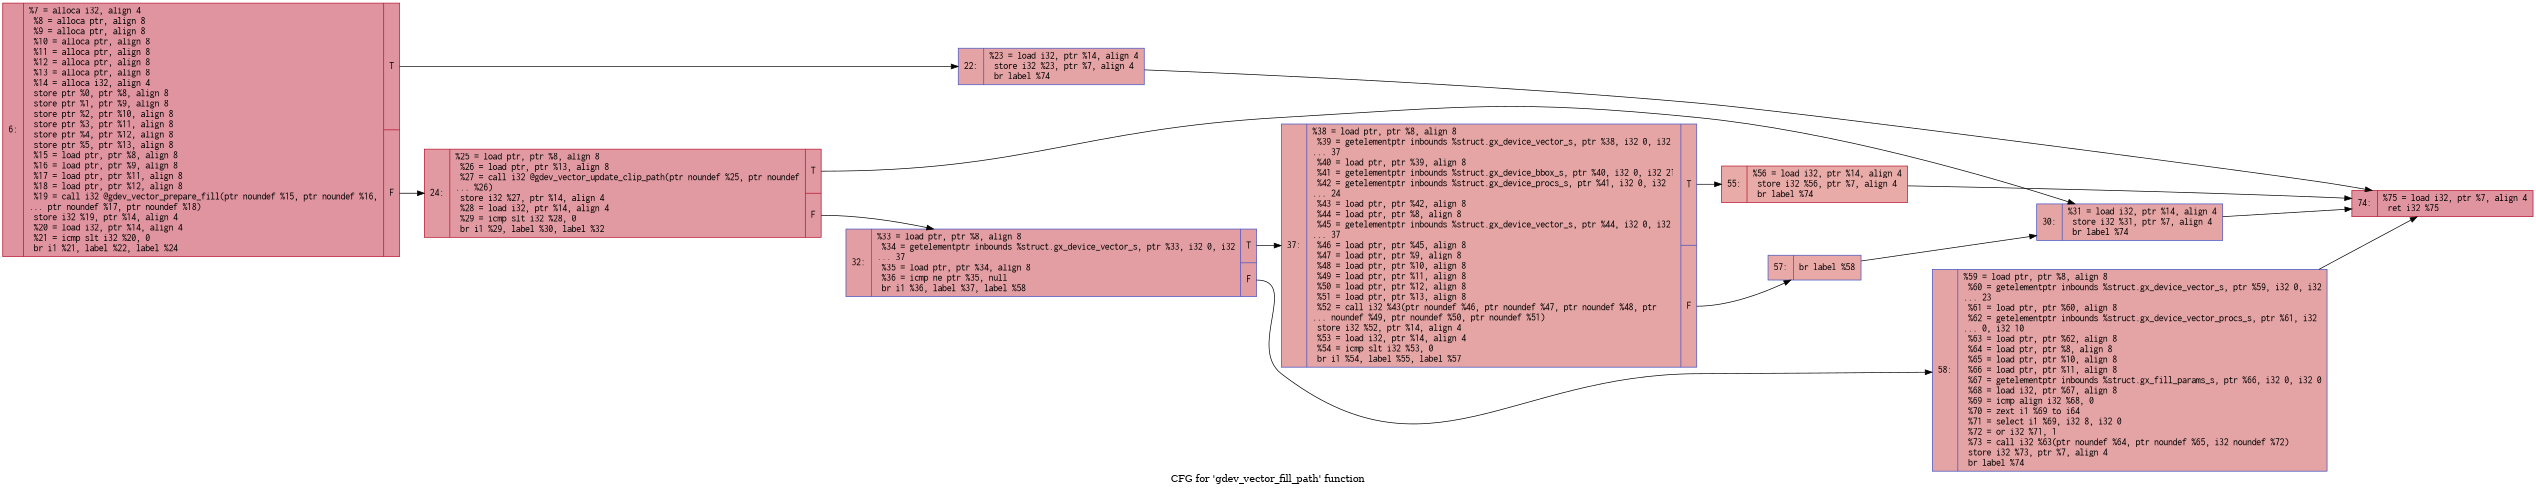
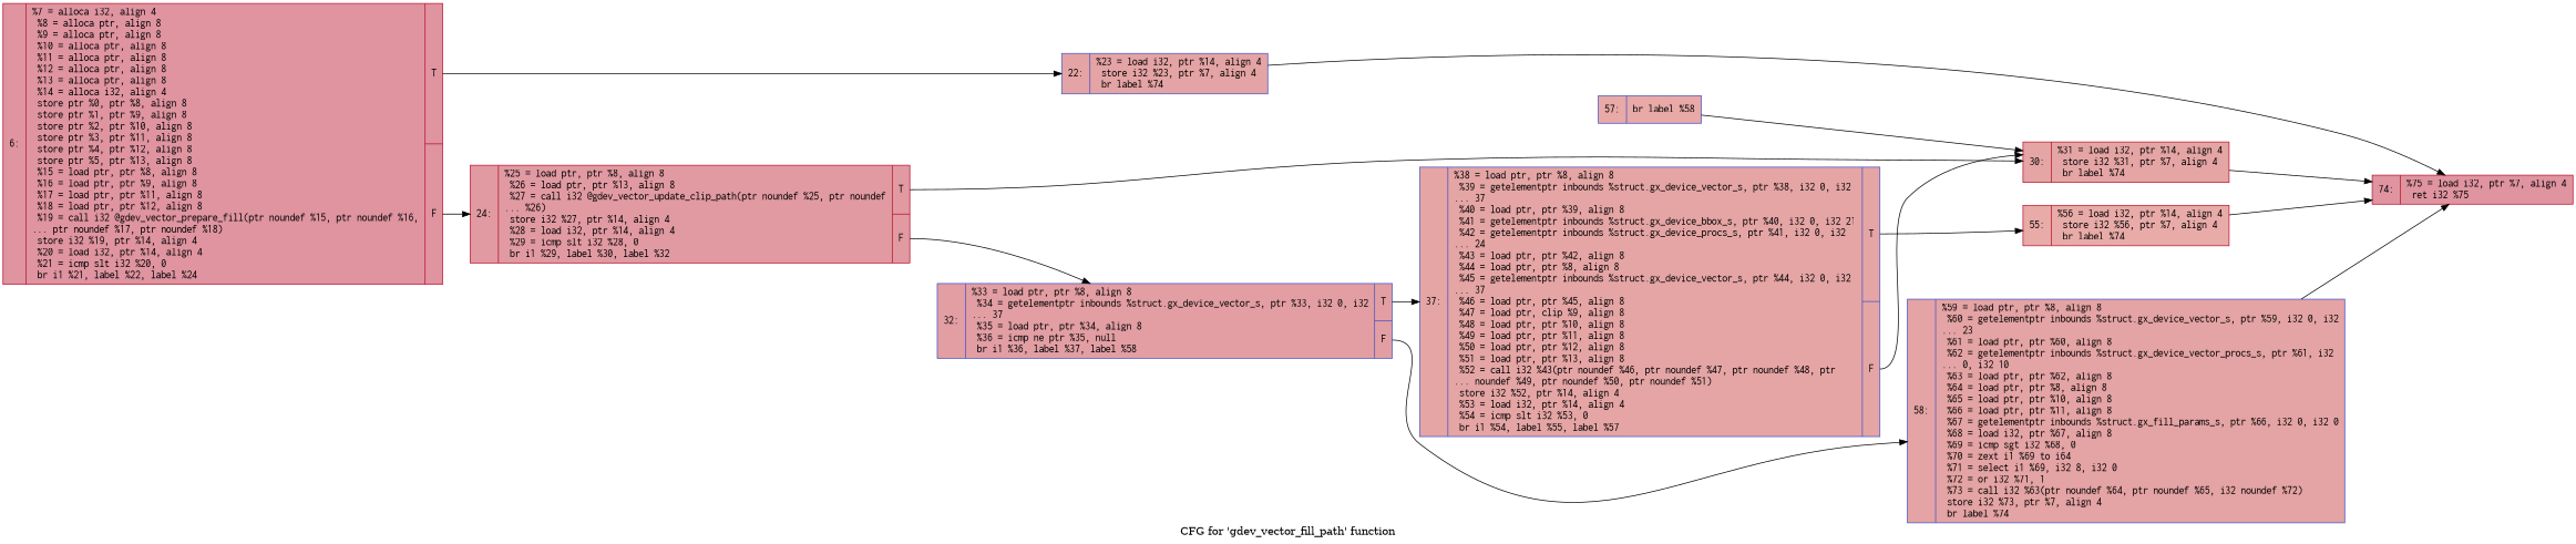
  digraph {
    label="CFG for 'gdev_vector_fill_path' function"
    rankdir=LR
    node [color="#3d50c3ff" fillcolor="#b70d2870" fontname=Courier shape=record style=filled]
    n1 [color="#b70d28ff" label="{6:\l|  %7 = alloca i32, align 4\l  %8 = alloca ptr, align 8\l  %9 = alloca ptr, align 8\l  %10 = alloca ptr, align 8\l  %11 = alloca ptr, align 8\l  %12 = alloca ptr, align 8\l  %13 = alloca ptr, align 8\l  %14 = alloca i32, align 4\l  store ptr %0, ptr %8, align 8\l  store ptr %1, ptr %9, align 8\l  store ptr %2, ptr %10, align 8\l  store ptr %3, ptr %11, align 8\l  store ptr %4, ptr %12, align 8\l  store ptr %5, ptr %13, align 8\l  %15 = load ptr, ptr %8, align 8\l  %16 = load ptr, ptr %9, align 8\l  %17 = load ptr, ptr %11, align 8\l  %18 = load ptr, ptr %12, align 8\l  %19 = call i32 @gdev_vector_prepare_fill(ptr noundef %15, ptr noundef %16,\l... ptr noundef %17, ptr noundef %18)\l  store i32 %19, ptr %14, align 4\l  %20 = load i32, ptr %14, align 4\l  %21 = icmp slt i32 %20, 0\l  br i1 %21, label %22, label %24\l|{<s0>T|<s1>F}}"]
    n2 [fillcolor="#c32e3170" label="{22:\l|  %23 = load i32, ptr %14, align 4\l  store i32 %23, ptr %7, align 4\l  br label %74\l}"]
    n3 [color="#b70d28ff" fillcolor="#bb1b2c70" label="{24:\l|  %25 = load ptr, ptr %8, align 8\l  %26 = load ptr, ptr %13, align 8\l  %27 = call i32 @gdev_vector_update_clip_path(ptr noundef %25, ptr noundef\l... %26)\l  store i32 %27, ptr %14, align 4\l  %28 = load i32, ptr %14, align 4\l  %29 = icmp slt i32 %28, 0\l  br i1 %29, label %30, label %32\l|{<s0>T|<s1>F}}"]
    n4 [color="#b70d28ff" label="{74:\l|  %75 = load i32, ptr %7, align 4\l  ret i32 %75\l}"]
-   n5 [fillcolor="#c5333470" label="{30:\l|  %31 = load i32, ptr %14, align 4\l  store i32 %31, ptr %7, align 4\l  br label %74\l}"]
+   n5 [color="#b70d28ff" fillcolor="#c5333470" label="{30:\l|  %31 = load i32, ptr %14, align 4\l  store i32 %31, ptr %7, align 4\l  br label %74\l}"]
    n6 [fillcolor="#be242e70" label="{32:\l|  %33 = load ptr, ptr %8, align 8\l  %34 = getelementptr inbounds %struct.gx_device_vector_s, ptr %33, i32 0, i32\l... 37\l  %35 = load ptr, ptr %34, align 8\l  %36 = icmp ne ptr %35, null\l  br i1 %36, label %37, label %58\l|{<s0>T|<s1>F}}"]
-   n7 [fillcolor="#c5333470" label="{37:\l|  %38 = load ptr, ptr %8, align 8\l  %39 = getelementptr inbounds %struct.gx_device_vector_s, ptr %38, i32 0, i32\l... 37\l  %40 = load ptr, ptr %39, align 8\l  %41 = getelementptr inbounds %struct.gx_device_bbox_s, ptr %40, i32 0, i32 21\l  %42 = getelementptr inbounds %struct.gx_device_procs_s, ptr %41, i32 0, i32\l... 24\l  %43 = load ptr, ptr %42, align 8\l  %44 = load ptr, ptr %8, align 8\l  %45 = getelementptr inbounds %struct.gx_device_vector_s, ptr %44, i32 0, i32\l... 37\l  %46 = load ptr, ptr %45, align 8\l  %47 = load ptr, ptr %9, align 8\l  %48 = load ptr, ptr %10, align 8\l  %49 = load ptr, ptr %11, align 8\l  %50 = load ptr, ptr %12, align 8\l  %51 = load ptr, ptr %13, align 8\l  %52 = call i32 %43(ptr noundef %46, ptr noundef %47, ptr noundef %48, ptr\l... noundef %49, ptr noundef %50, ptr noundef %51)\l  store i32 %52, ptr %14, align 4\l  %53 = load i32, ptr %14, align 4\l  %54 = icmp slt i32 %53, 0\l  br i1 %54, label %55, label %57\l|{<s0>T|<s1>F}}"]
-   n8 [fillcolor="#c32e3170" label="{58:\l|  %59 = load ptr, ptr %8, align 8\l  %60 = getelementptr inbounds %struct.gx_device_vector_s, ptr %59, i32 0, i32\l... 23\l  %61 = load ptr, ptr %60, align 8\l  %62 = getelementptr inbounds %struct.gx_device_vector_procs_s, ptr %61, i32\l... 0, i32 10\l  %63 = load ptr, ptr %62, align 8\l  %64 = load ptr, ptr %8, align 8\l  %65 = load ptr, ptr %10, align 8\l  %66 = load ptr, ptr %11, align 8\l  %67 = getelementptr inbounds %struct.gx_fill_params_s, ptr %66, i32 0, i32 0\l  %68 = load i32, ptr %67, align 8\l  %69 = icmp align i32 %68, 0\l  %70 = zext i1 %69 to i64\l  %71 = select i1 %69, i32 8, i32 0\l  %72 = or i32 %71, 1\l  %73 = call i32 %63(ptr noundef %64, ptr noundef %65, i32 noundef %72)\l  store i32 %73, ptr %7, align 4\l  br label %74\l}"]
+   n7 [fillcolor="#c5333470" label="{37:\l|  %38 = load ptr, ptr %8, align 8\l  %39 = getelementptr inbounds %struct.gx_device_vector_s, ptr %38, i32 0, i32\l... 37\l  %40 = load ptr, ptr %39, align 8\l  %41 = getelementptr inbounds %struct.gx_device_bbox_s, ptr %40, i32 0, i32 21\l  %42 = getelementptr inbounds %struct.gx_device_procs_s, ptr %41, i32 0, i32\l... 24\l  %43 = load ptr, ptr %42, align 8\l  %44 = load ptr, ptr %8, align 8\l  %45 = getelementptr inbounds %struct.gx_device_vector_s, ptr %44, i32 0, i32\l... 37\l  %46 = load ptr, ptr %45, align 8\l  %47 = load ptr, clip %9, align 8\l  %48 = load ptr, ptr %10, align 8\l  %49 = load ptr, ptr %11, align 8\l  %50 = load ptr, ptr %12, align 8\l  %51 = load ptr, ptr %13, align 8\l  %52 = call i32 %43(ptr noundef %46, ptr noundef %47, ptr noundef %48, ptr\l... noundef %49, ptr noundef %50, ptr noundef %51)\l  store i32 %52, ptr %14, align 4\l  %53 = load i32, ptr %14, align 4\l  %54 = icmp slt i32 %53, 0\l  br i1 %54, label %55, label %57\l|{<s0>T|<s1>F}}"]
+   n8 [fillcolor="#c32e3170" label="{58:\l|  %59 = load ptr, ptr %8, align 8\l  %60 = getelementptr inbounds %struct.gx_device_vector_s, ptr %59, i32 0, i32\l... 23\l  %61 = load ptr, ptr %60, align 8\l  %62 = getelementptr inbounds %struct.gx_device_vector_procs_s, ptr %61, i32\l... 0, i32 10\l  %63 = load ptr, ptr %62, align 8\l  %64 = load ptr, ptr %8, align 8\l  %65 = load ptr, ptr %10, align 8\l  %66 = load ptr, ptr %11, align 8\l  %67 = getelementptr inbounds %struct.gx_fill_params_s, ptr %66, i32 0, i32 0\l  %68 = load i32, ptr %67, align 8\l  %69 = icmp sgt i32 %68, 0\l  %70 = zext i1 %69 to i64\l  %71 = select i1 %69, i32 8, i32 0\l  %72 = or i32 %71, 1\l  %73 = call i32 %63(ptr noundef %64, ptr noundef %65, i32 noundef %72)\l  store i32 %73, ptr %7, align 4\l  br label %74\l}"]
    n9 [color="#b70d28ff" fillcolor="#cc403a70" label="{55:\l|  %56 = load i32, ptr %14, align 4\l  store i32 %56, ptr %7, align 4\l  br label %74\l}"]
    n10 [fillcolor="#ca3b3770" label="{57:\l|  br label %58\l}"]
    n1 -> n2 [tailport=s0]
    n1 -> n3 [tailport=s1]
    n2 -> n4
    n3 -> n5 [tailport=s0]
    n3 -> n6 [tailport=s1]
    n5 -> n4
    n6 -> n7 [tailport=s0]
    n6 -> n8 [tailport=s1]
    n7 -> n9 [tailport=s0]
-   n7 -> n10 [tailport=s1]
+   n7 -> n5 [tailport=s1]
    n8 -> n4
    n9 -> n4
    n10 -> n5
  }
